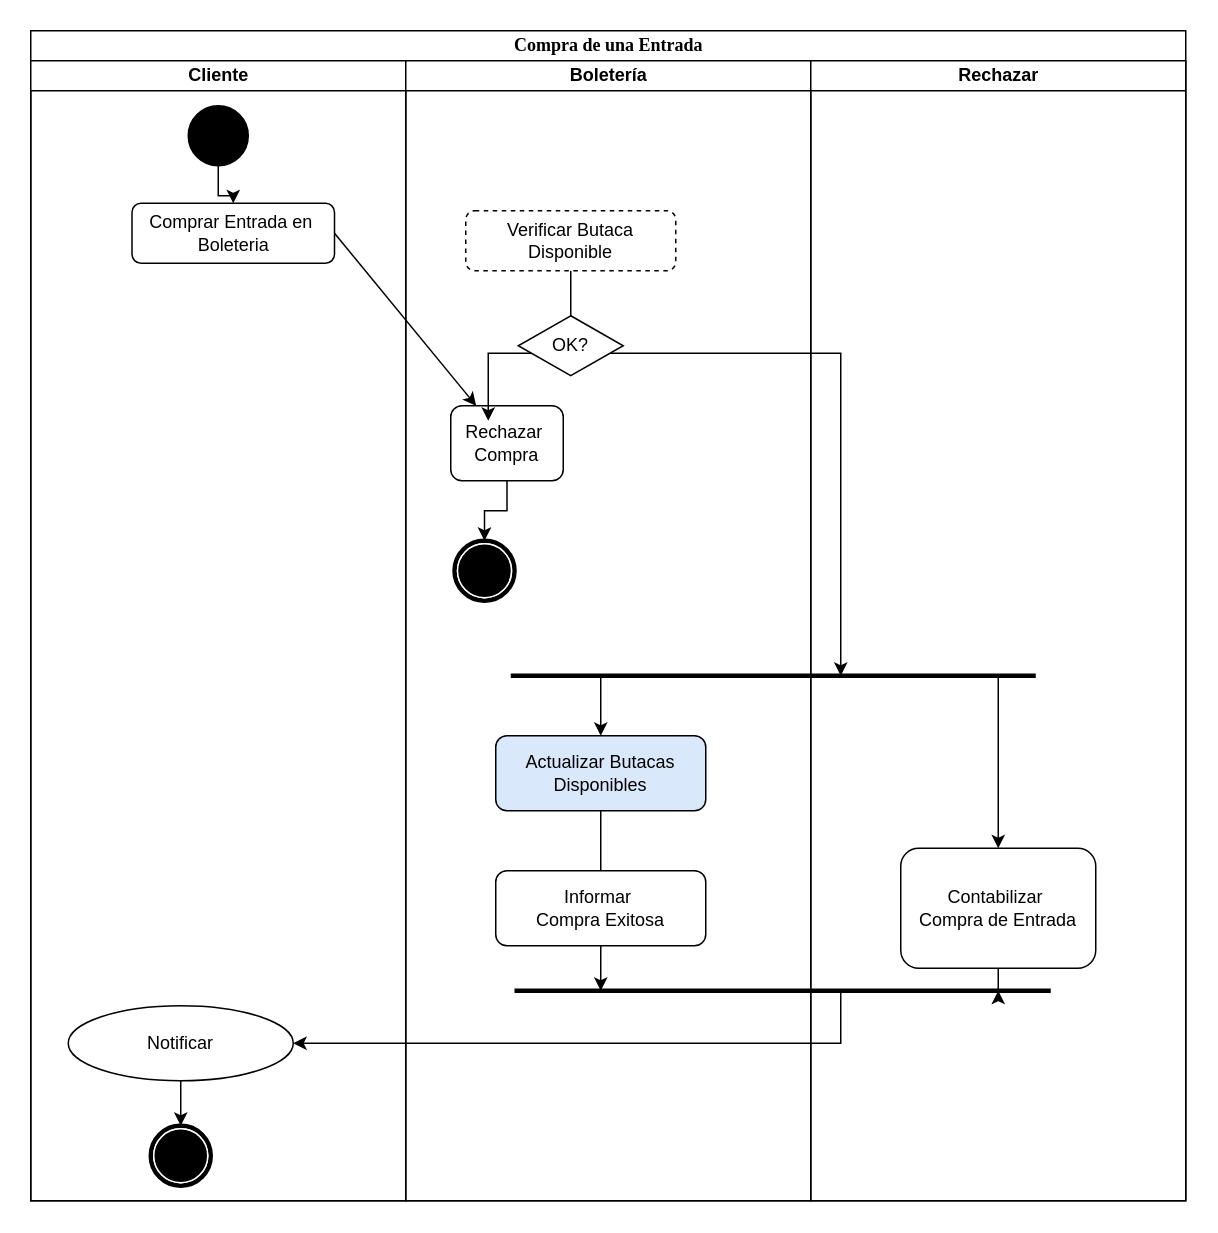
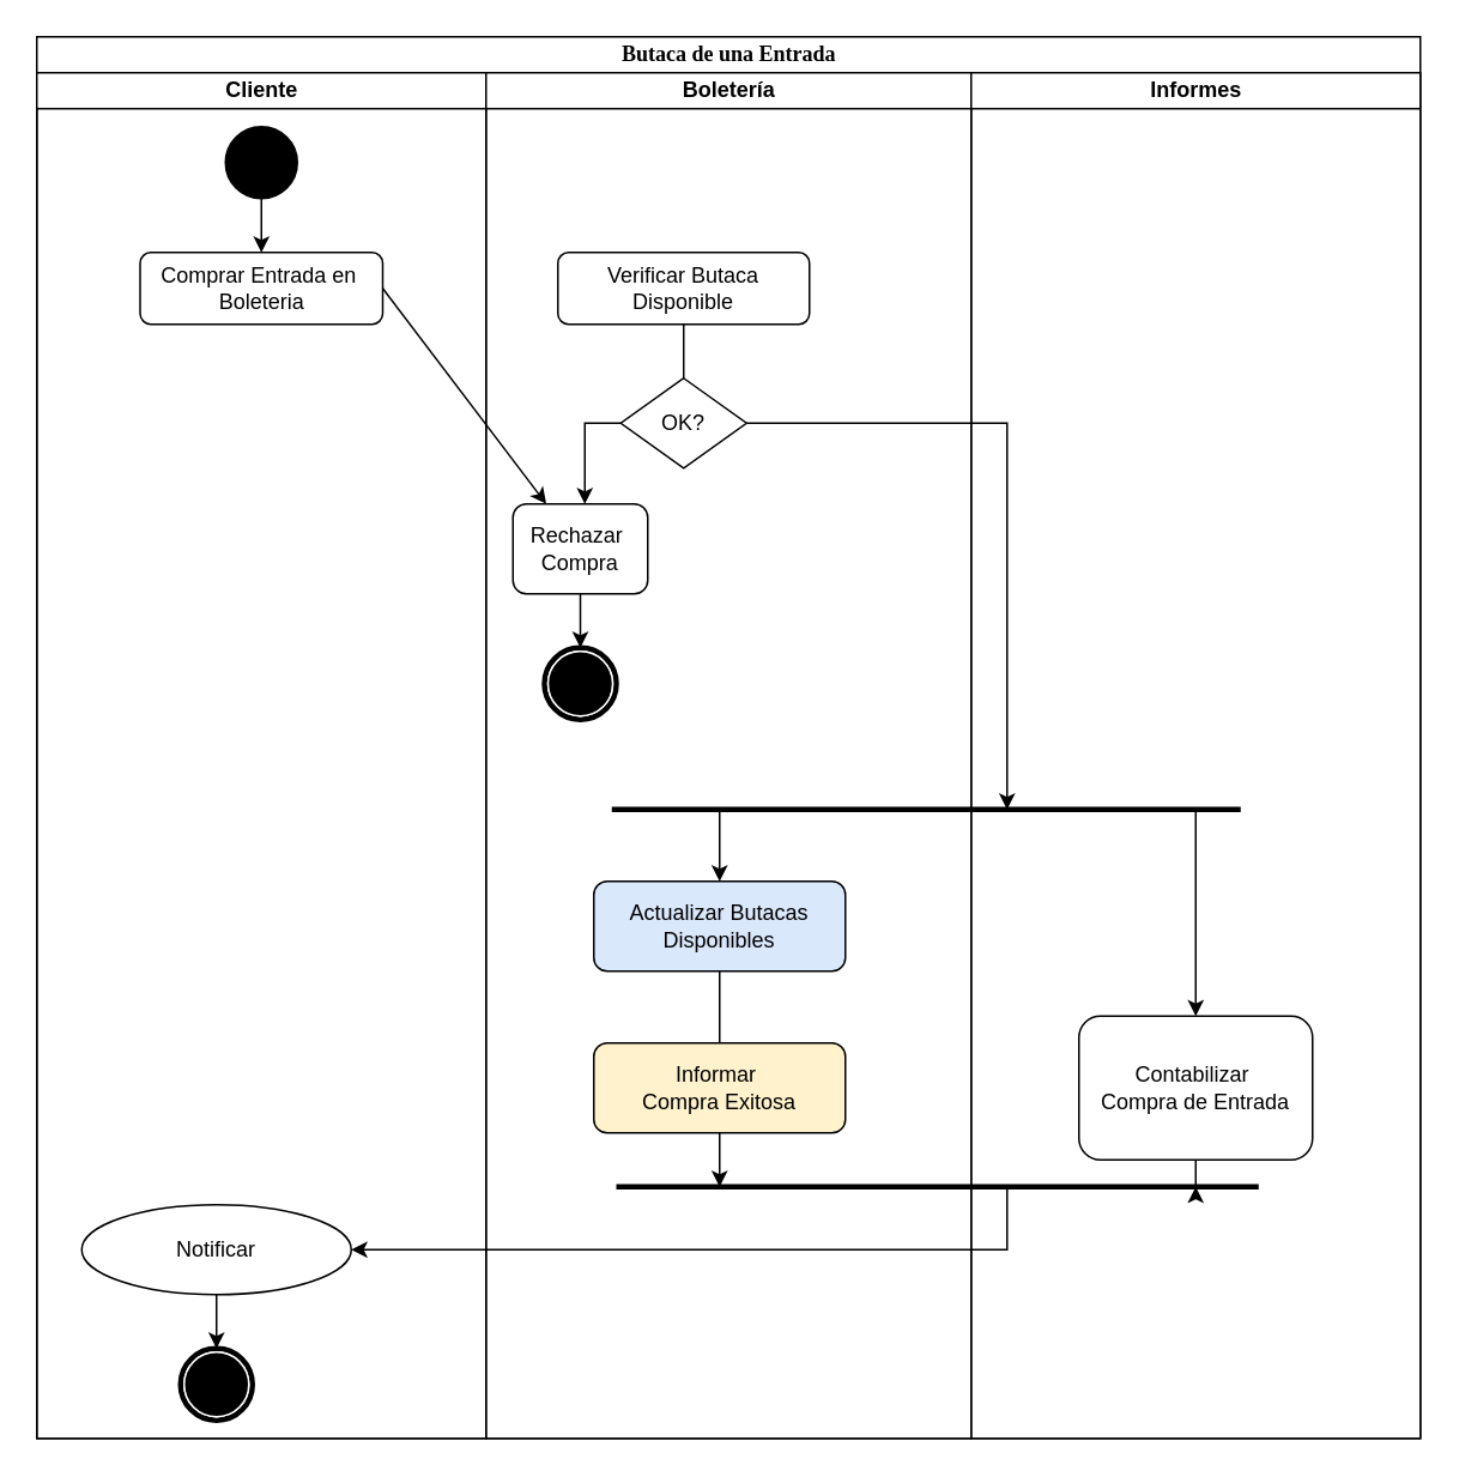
  <mxCell id="0" />
  <mxCell id="1" parent="0" />
- <mxCell id="2" value="Compra de una Entrada" style="swimlane;html=1;childLayout=stackLayout;startSize=20;rounded=0;shadow=0;comic=0;labelBackgroundColor=none;strokeWidth=1;fontFamily=Verdana;fontSize=12;align=center;" parent="1" vertex="1"><mxGeometry x="20" y="20" width="770" height="780" as="geometry" /></mxCell>
+ <mxCell id="2" value="Butaca de una Entrada" style="swimlane;html=1;childLayout=stackLayout;startSize=20;rounded=0;shadow=0;comic=0;labelBackgroundColor=none;strokeWidth=1;fontFamily=Verdana;fontSize=12;align=center;" parent="1" vertex="1"><mxGeometry x="20" y="20" width="770" height="780" as="geometry" /></mxCell>
  <mxCell id="3" value="Cliente" style="swimlane;html=1;startSize=20;" parent="2" vertex="1"><mxGeometry y="20" width="250" height="760" as="geometry" /></mxCell>
  <mxCell id="4" style="edgeStyle=orthogonalEdgeStyle;rounded=0;orthogonalLoop=1;jettySize=auto;html=1;" parent="3" source="5" target="6" edge="1"><mxGeometry relative="1" as="geometry" /></mxCell>
  <mxCell id="5" value="" style="ellipse;whiteSpace=wrap;html=1;rounded=0;shadow=0;comic=0;labelBackgroundColor=none;strokeWidth=1;fillColor=#000000;fontFamily=Verdana;fontSize=12;align=center;" parent="3" vertex="1"><mxGeometry x="105" y="30" width="40" height="40" as="geometry" /></mxCell>
- <mxCell id="6" value="Comprar Entrada en&amp;nbsp;&lt;br&gt;Boleteria" style="rounded=1;whiteSpace=wrap;html=1;" parent="3" vertex="1"><mxGeometry x="67.5" y="95" width="135" height="40" as="geometry" /></mxCell>
+ <mxCell id="6" value="Comprar Entrada en&amp;nbsp;&lt;br&gt;Boleteria" style="rounded=1;whiteSpace=wrap;html=1;" parent="3" vertex="1"><mxGeometry x="57.5" y="100" width="135" height="40" as="geometry" /></mxCell>
  <mxCell id="7" value="Notificar" style="ellipse;whiteSpace=wrap;html=1;" parent="3" vertex="1"><mxGeometry x="25" y="630" width="150" height="50" as="geometry" /></mxCell>
  <mxCell id="8" style="edgeStyle=orthogonalEdgeStyle;rounded=0;orthogonalLoop=1;jettySize=auto;html=1;startArrow=none;startFill=0;endArrow=classic;endFill=1;strokeWidth=1;exitX=0.5;exitY=1;exitDx=0;exitDy=0;entryX=0.5;entryY=0;entryDx=0;entryDy=0;" parent="3" source="7" target="9" edge="1"><mxGeometry relative="1" as="geometry"><mxPoint x="100" y="720.0" as="targetPoint" /><mxPoint x="100" y="670" as="sourcePoint" /></mxGeometry></mxCell>
  <mxCell id="9" value="" style="shape=mxgraph.bpmn.shape;html=1;verticalLabelPosition=bottom;labelBackgroundColor=#ffffff;verticalAlign=top;perimeter=ellipsePerimeter;outline=end;symbol=terminate;rounded=0;shadow=0;comic=0;strokeWidth=1;fontFamily=Verdana;fontSize=12;align=center;" parent="3" vertex="1"><mxGeometry x="80" y="710" width="40" height="40" as="geometry" /></mxCell>
  <mxCell id="10" value="Boletería" style="swimlane;html=1;startSize=20;" parent="2" vertex="1"><mxGeometry x="250" y="20" width="270" height="760" as="geometry" /></mxCell>
  <mxCell id="11" value="" style="shape=mxgraph.bpmn.shape;html=1;verticalLabelPosition=bottom;labelBackgroundColor=#ffffff;verticalAlign=top;perimeter=ellipsePerimeter;outline=end;symbol=terminate;rounded=0;shadow=0;comic=0;strokeWidth=1;fontFamily=Verdana;fontSize=12;align=center;" parent="10" vertex="1"><mxGeometry x="32.5" y="320" width="40" height="40" as="geometry" /></mxCell>
  <mxCell id="12" style="edgeStyle=orthogonalEdgeStyle;rounded=0;orthogonalLoop=1;jettySize=auto;html=1;entryX=0.5;entryY=0;entryDx=0;entryDy=0;" parent="10" source="13" target="11" edge="1"><mxGeometry relative="1" as="geometry" /></mxCell>
- <mxCell id="13" value="Rechazar&amp;nbsp;&lt;br&gt;Compra" style="rounded=1;whiteSpace=wrap;html=1;" parent="10" vertex="1"><mxGeometry x="30" y="230" width="75" height="50" as="geometry" /></mxCell>
+ <mxCell id="13" value="Rechazar&amp;nbsp;&lt;br&gt;Compra" style="rounded=1;whiteSpace=wrap;html=1;" parent="10" vertex="1"><mxGeometry x="15" y="240" width="75" height="50" as="geometry" /></mxCell>
  <mxCell id="14" style="edgeStyle=orthogonalEdgeStyle;rounded=0;orthogonalLoop=1;jettySize=auto;html=1;" parent="10" source="17" edge="1"><mxGeometry relative="1" as="geometry"><mxPoint x="55" y="240" as="targetPoint" /><Array as="points"><mxPoint x="55" y="195" /><mxPoint x="55" y="240" /></Array></mxGeometry></mxCell>
  <mxCell id="15" value="&lt;br&gt;" style="edgeLabel;html=1;align=center;verticalAlign=middle;resizable=0;points=[];" parent="14" vertex="1" connectable="0"><mxGeometry x="-0.434" y="4" relative="1" as="geometry"><mxPoint as="offset" /></mxGeometry></mxCell>
  <mxCell id="16" style="edgeStyle=orthogonalEdgeStyle;rounded=0;orthogonalLoop=1;jettySize=auto;html=1;" parent="10" source="17" edge="1"><mxGeometry relative="1" as="geometry"><Array as="points"><mxPoint x="290" y="195" /></Array><mxPoint x="290" y="410" as="targetPoint" /></mxGeometry></mxCell>
- <mxCell id="17" value="OK?" style="rhombus;whiteSpace=wrap;html=1;" parent="10" vertex="1"><mxGeometry x="75" y="170" width="70" height="40" as="geometry" /></mxCell>
+ <mxCell id="17" value="OK?" style="rhombus;whiteSpace=wrap;html=1;" parent="10" vertex="1"><mxGeometry x="75" y="170" width="70" height="50" as="geometry" /></mxCell>
  <mxCell id="18" style="edgeStyle=orthogonalEdgeStyle;rounded=0;orthogonalLoop=1;jettySize=auto;html=1;endArrow=none;" parent="10" source="19" target="17" edge="1"><mxGeometry relative="1" as="geometry" /></mxCell>
- <mxCell id="19" value="Verificar Butaca Disponible" style="rounded=1;whiteSpace=wrap;html=1;dashed=1;" parent="10" vertex="1"><mxGeometry x="40" y="100" width="140" height="40" as="geometry" /></mxCell>
- <mxCell id="20" value="Informar&amp;nbsp;&lt;br&gt;Compra Exitosa" style="rounded=1;whiteSpace=wrap;html=1;" parent="10" vertex="1"><mxGeometry x="60" y="540" width="140" height="50" as="geometry" /></mxCell>
+ <mxCell id="19" value="Verificar Butaca Disponible" style="rounded=1;whiteSpace=wrap;html=1;" parent="10" vertex="1"><mxGeometry x="40" y="100" width="140" height="40" as="geometry" /></mxCell>
+ <mxCell id="20" value="Informar&amp;nbsp;&lt;br&gt;Compra Exitosa" style="rounded=1;whiteSpace=wrap;html=1;fillColor=#fff2cc;" parent="10" vertex="1"><mxGeometry x="60" y="540" width="140" height="50" as="geometry" /></mxCell>
  <mxCell id="21" value="" style="endArrow=none;html=1;strokeWidth=3;" parent="10" edge="1"><mxGeometry width="50" height="50" relative="1" as="geometry"><mxPoint x="72.5" y="620" as="sourcePoint" /><mxPoint x="430" y="620" as="targetPoint" /></mxGeometry></mxCell>
  <mxCell id="22" value="" style="endArrow=none;html=1;strokeWidth=3;" parent="10" edge="1"><mxGeometry width="50" height="50" relative="1" as="geometry"><mxPoint x="70" y="410" as="sourcePoint" /><mxPoint x="420" y="410" as="targetPoint" /></mxGeometry></mxCell>
  <mxCell id="23" value="Actualizar Butacas&lt;br&gt;Disponibles" style="rounded=1;whiteSpace=wrap;html=1;fillColor=#dae8fc;" vertex="1" parent="10"><mxGeometry x="60" y="450" width="140" height="50" as="geometry" /></mxCell>
  <mxCell id="24" style="edgeStyle=orthogonalEdgeStyle;rounded=0;orthogonalLoop=1;jettySize=auto;html=1;startArrow=none;startFill=0;endArrow=none;endFill=1;strokeWidth=1;entryX=0.5;entryY=0;entryDx=0;entryDy=0;exitX=0.5;exitY=1;exitDx=0;exitDy=0;" edge="1" parent="10" source="23" target="20"><mxGeometry relative="1" as="geometry"><mxPoint x="140" y="470" as="targetPoint" /><mxPoint x="140" y="420" as="sourcePoint" /><Array as="points"><mxPoint x="130" y="520" /><mxPoint x="130" y="520" /></Array></mxGeometry></mxCell>
- <mxCell id="25" value="Rechazar" style="swimlane;html=1;startSize=20;" parent="2" vertex="1"><mxGeometry x="520" y="20" width="250" height="760" as="geometry" /></mxCell>
+ <mxCell id="25" value="Informes" style="swimlane;html=1;startSize=20;" parent="2" vertex="1"><mxGeometry x="520" y="20" width="250" height="760" as="geometry" /></mxCell>
  <mxCell id="26" value="Contabilizar&amp;nbsp;&lt;br&gt;Compra de Entrada" style="rounded=1;whiteSpace=wrap;html=1;" parent="25" vertex="1"><mxGeometry x="60" y="525" width="130" height="80" as="geometry" /></mxCell>
  <mxCell id="27" style="edgeStyle=orthogonalEdgeStyle;rounded=0;orthogonalLoop=1;jettySize=auto;html=1;startArrow=classic;startFill=1;endArrow=none;endFill=0;strokeWidth=1;exitX=1;exitY=0.5;exitDx=0;exitDy=0;" parent="25" source="7" edge="1"><mxGeometry relative="1" as="geometry"><mxPoint x="20" y="620" as="targetPoint" /><mxPoint x="125" y="610" as="sourcePoint" /><Array as="points"><mxPoint x="20" y="655" /></Array></mxGeometry></mxCell>
  <mxCell id="28" value="" style="endArrow=classic;html=1;exitX=1;exitY=0.5;exitDx=0;exitDy=0;" parent="2" source="6" target="13" edge="1"><mxGeometry width="50" height="50" relative="1" as="geometry"><mxPoint x="310" y="310" as="sourcePoint" /><mxPoint x="360" y="260" as="targetPoint" /></mxGeometry></mxCell>
  <mxCell id="29" style="edgeStyle=orthogonalEdgeStyle;rounded=0;orthogonalLoop=1;jettySize=auto;html=1;startArrow=none;startFill=0;endArrow=classic;endFill=1;strokeWidth=1;entryX=0.5;entryY=0;entryDx=0;entryDy=0;" parent="1" target="26" edge="1"><mxGeometry relative="1" as="geometry"><mxPoint x="675" y="480" as="targetPoint" /><mxPoint x="665" y="450" as="sourcePoint" /><Array as="points"><mxPoint x="665" y="470" /></Array></mxGeometry></mxCell>
  <mxCell id="30" style="edgeStyle=orthogonalEdgeStyle;rounded=0;orthogonalLoop=1;jettySize=auto;html=1;startArrow=none;startFill=0;endArrow=classic;endFill=1;strokeWidth=1;" parent="1" source="26" edge="1"><mxGeometry relative="1" as="geometry"><mxPoint x="665" y="660" as="targetPoint" /></mxGeometry></mxCell>
  <mxCell id="31" style="edgeStyle=orthogonalEdgeStyle;rounded=0;orthogonalLoop=1;jettySize=auto;html=1;startArrow=none;startFill=0;endArrow=classic;endFill=1;strokeWidth=1;exitX=0.5;exitY=1;exitDx=0;exitDy=0;" parent="1" edge="1"><mxGeometry relative="1" as="geometry"><mxPoint x="400" y="660" as="targetPoint" /><mxPoint x="400" y="630" as="sourcePoint" /></mxGeometry></mxCell>
  <mxCell id="32" style="edgeStyle=orthogonalEdgeStyle;rounded=0;orthogonalLoop=1;jettySize=auto;html=1;startArrow=none;startFill=0;endArrow=classic;endFill=1;strokeWidth=1;" edge="1" parent="1"><mxGeometry relative="1" as="geometry"><mxPoint x="400" y="490" as="targetPoint" /><mxPoint x="400" y="450" as="sourcePoint" /><Array as="points"><mxPoint x="400" y="480" /><mxPoint x="400" y="480" /></Array></mxGeometry></mxCell>
